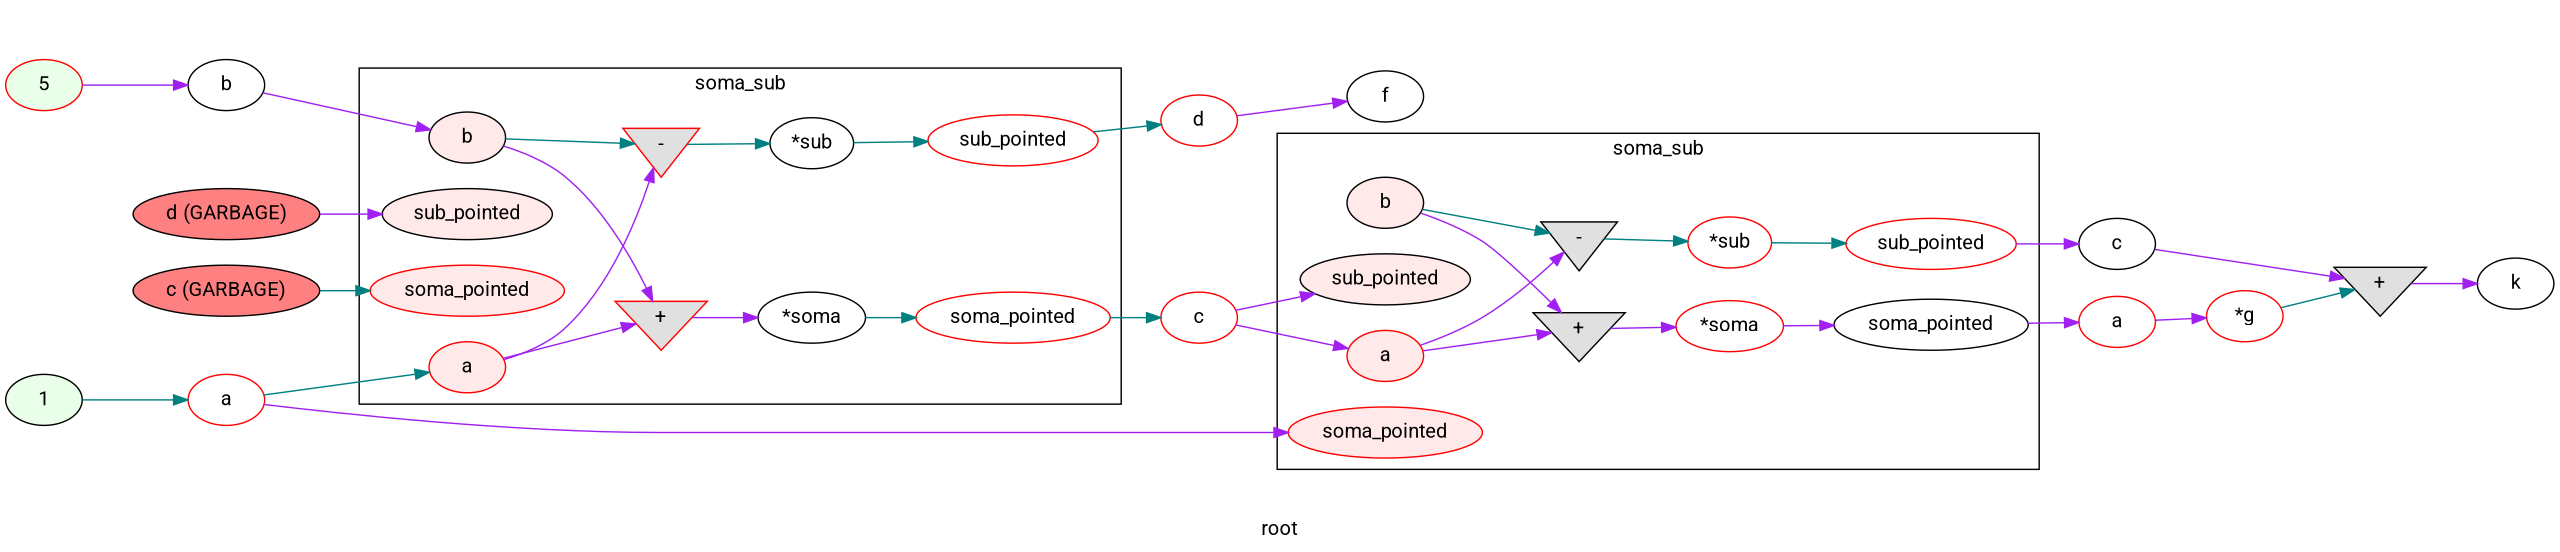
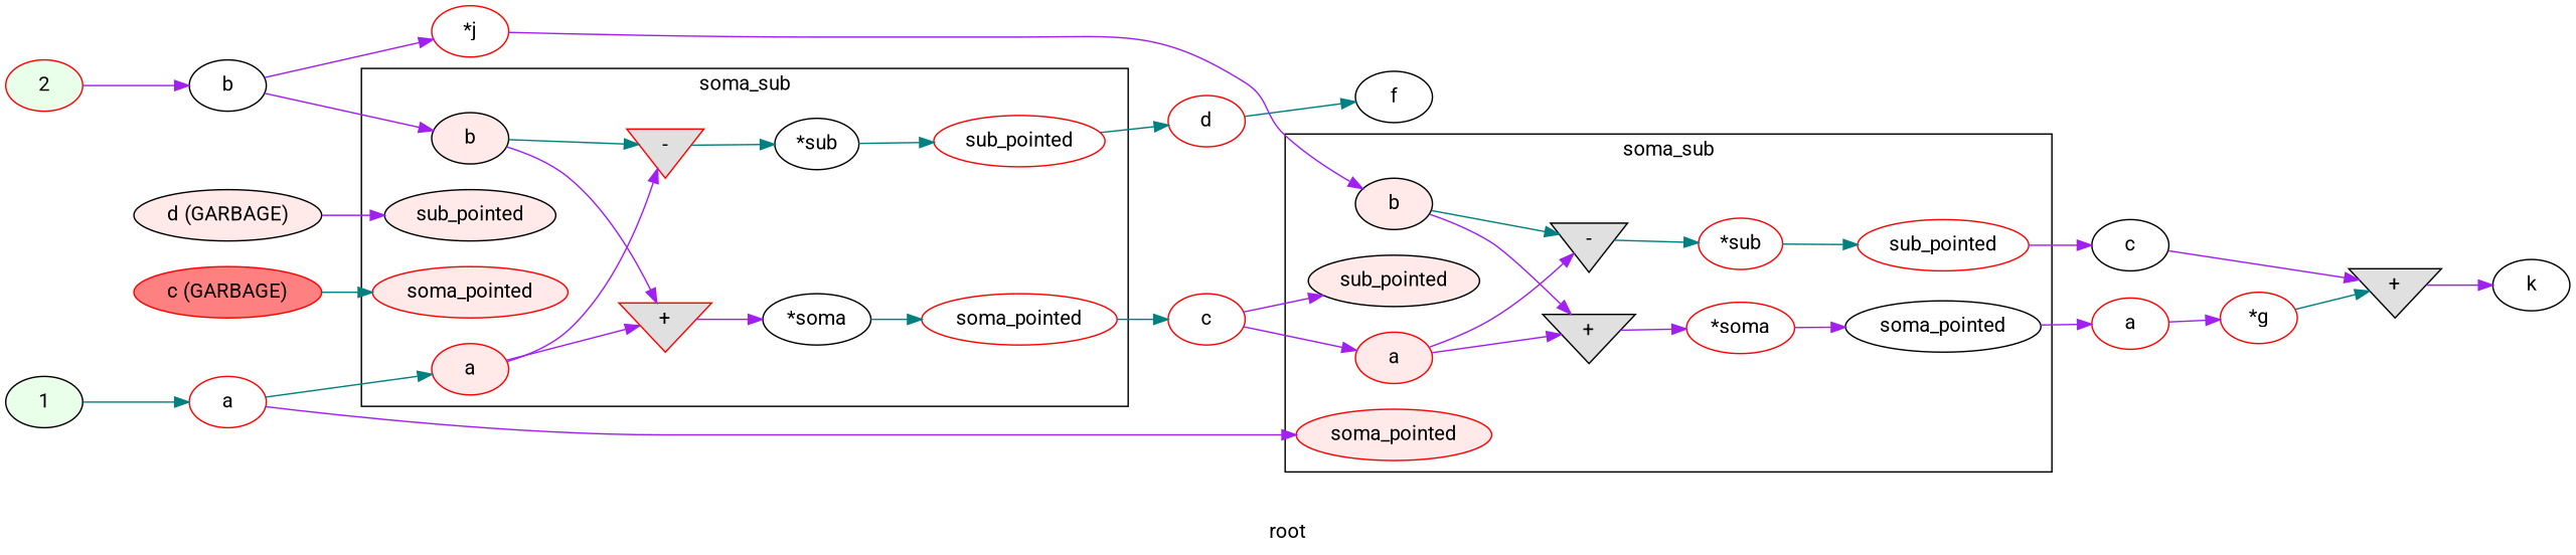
  digraph {
    fontname=Roboto
    label=root
    rankdir=LR
    node [color=red fontname=Roboto startingline=2]
    edge [color=purple fontname=Roboto]
    n1 [fillcolor="#FFE9E9" label=a style=filled]
    n2 [color=black fillcolor="#FFE9E9" label=b style=filled]
    n3 [fillcolor="#FFE9E9" label=soma_pointed style=filled]
    n4 [color=black fillcolor="#FFE9E9" label=sub_pointed style=filled]
    n5 [fillcolor="#E0E0E0" label="+" shape=invtriangle startingline=4 style=filled]
    n6 [color=black label="*soma" startingline=4]
    n7 [label=soma_pointed startingline=4]
    n8 [fillcolor="#E0E0E0" label="-" shape=invtriangle startingline=5 style=filled]
    n9 [color=black label="*sub" startingline=5]
    n10 [label=sub_pointed startingline=5]
    n11 [fillcolor="#FFE9E9" label=a style=filled]
    n12 [color=black fillcolor="#FFE9E9" label=b style=filled]
    n13 [fillcolor="#FFE9E9" label=soma_pointed style=filled]
    n14 [color=black fillcolor="#FFE9E9" label=sub_pointed style=filled]
    n15 [color=black fillcolor="#E0E0E0" label="+" shape=invtriangle startingline=4 style=filled]
    n16 [label="*soma" startingline=4]
    n17 [color=black label=soma_pointed startingline=4]
    n18 [color=black fillcolor="#E0E0E0" label="-" shape=invtriangle startingline=5 style=filled]
    n19 [label="*sub" startingline=5]
    n20 [label=sub_pointed startingline=5]
    n21 [label=c startingline=13]
    n22 [label=d startingline=13]
    n23 [label=a startingline=20]
    n24 [color=black label=c startingline=20]
    n25 [color=black fillcolor="#E9FFE9" label=1 startingline=10 style=filled]
    n26 [label=a startingline=10]
-   n27 [fillcolor="#E9FFE9" label=5 startingline=11 style=filled]
+   n27 [fillcolor="#E9FFE9" label=2 startingline=11 style=filled]
    n28 [color=black label=b startingline=11]
-   n30 [color=black fillcolor="#FF8080" label="c (GARBAGE)" startingline=13 style=filled]
-   n31 [color=black fillcolor="#FF8080" label="d (GARBAGE)" startingline=13 style=filled]
+   n29 [label="*j" startingline=20]
+   n30 [fillcolor="#FF8080" label="c (GARBAGE)" startingline=13 style=filled]
+   n31 [color=black fillcolor="#FFE9E9" label="d (GARBAGE)" startingline=13 style=filled]
    n32 [color=black label=f startingline=15]
    n33 [label="*g" startingline=21]
    n34 [color=black fillcolor="#E0E0E0" label="+" shape=invtriangle startingline=21 style=filled]
    n35 [color=black label=k startingline=21]
    subgraph cluster_1 {
      label=soma_sub
      parent=G
      startingline=13
      n1
      n2
      n3
      n4
      n5
      n6
      n7
      n8
      n9
      n10
    }
    subgraph cluster_2 {
      label=soma_sub
      parent=G
      startingline=20
      n11
      n12
      n13
      n14
      n15
      n16
      n17
      n18
      n19
      n20
    }
    n1 -> n5
    n1 -> n8
    n2 -> n5
    n2 -> n8 [color=teal]
    n5 -> n6
    n6 -> n7 [color=teal]
    n7 -> n21 [color=teal]
    n8 -> n9 [color=teal]
    n9 -> n10 [color=teal]
    n10 -> n22 [color=teal]
    n11 -> n15
    n11 -> n18
    n12 -> n15
    n12 -> n18 [color=teal]
    n15 -> n16
    n16 -> n17
    n17 -> n23
    n18 -> n19 [color=teal]
    n19 -> n20 [color=teal]
    n20 -> n24
    n21 -> n11
    n21 -> n14
-   n22 -> n32
+   n22 -> n32 [color=teal]
    n23 -> n33
    n24 -> n34
    n25 -> n26 [color=teal]
    n26 -> n1 [color=teal]
    n26 -> n13
    n27 -> n28
    n28 -> n2
+   n28 -> n29
+   n29 -> n12
    n30 -> n3 [color=teal]
    n31 -> n4
    n33 -> n34 [color=teal]
    n34 -> n35
  }
